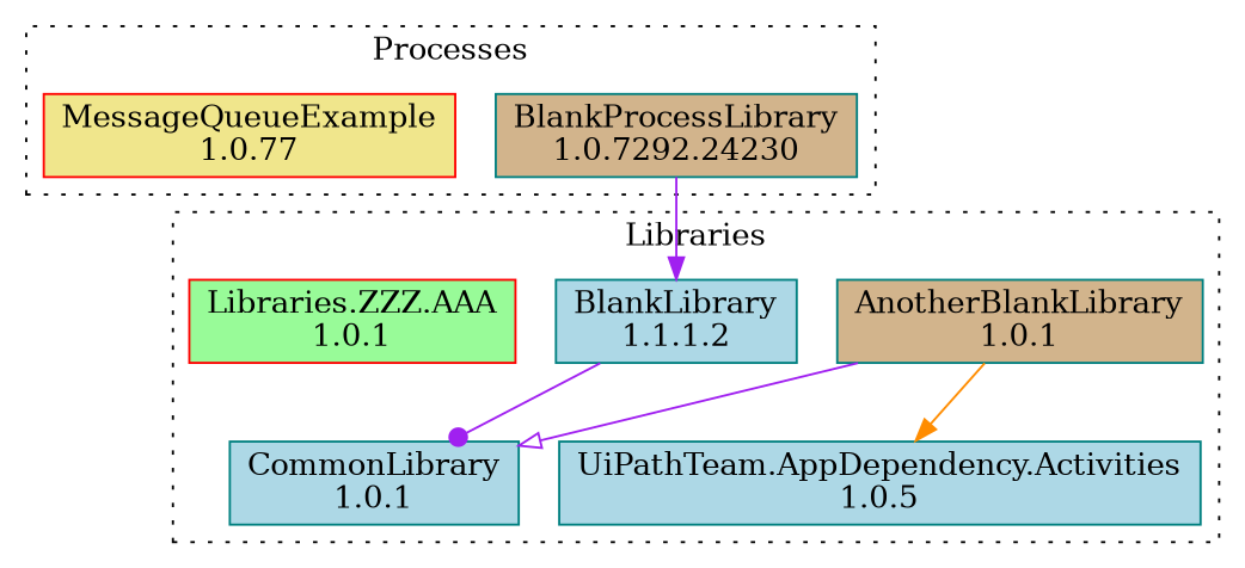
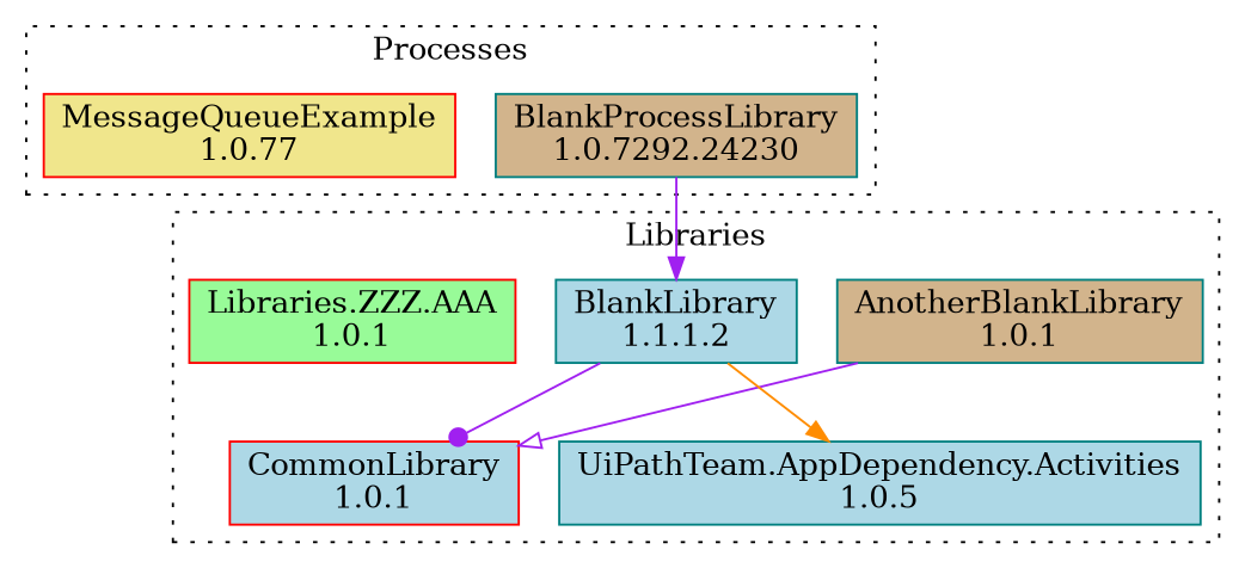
  digraph {
    rankdir=TB
    node [color=teal fillcolor=lightblue fontcolor=black shape=box style=filled]
    edge [arrowhead=normal color=purple]
    "BlankProcessLibrary\n1.0.7292.24230" [fillcolor=tan]
    "MessageQueueExample\n1.0.77" [color=red fillcolor=khaki]
    "AnotherBlankLibrary\n1.0.1" [fillcolor=tan]
    "BlankLibrary\n1.1.1.2"
-   "CommonLibrary\n1.0.1"
+   "CommonLibrary\n1.0.1" [color=red]
    "Libraries.ZZZ.AAA\n1.0.1" [color=red fillcolor=palegreen]
    "UiPathTeam.AppDependency.Activities\n1.0.5"
    subgraph cluster_1 {
      label=Processes
      style=dotted
      "BlankProcessLibrary\n1.0.7292.24230"
      "MessageQueueExample\n1.0.77"
    }
    subgraph cluster_2 {
      label=Libraries
      style=dotted
      "AnotherBlankLibrary\n1.0.1"
      "BlankLibrary\n1.1.1.2"
      "CommonLibrary\n1.0.1"
      "Libraries.ZZZ.AAA\n1.0.1"
      "UiPathTeam.AppDependency.Activities\n1.0.5"
    }
    "BlankProcessLibrary\n1.0.7292.24230" -> "BlankLibrary\n1.1.1.2"
    "AnotherBlankLibrary\n1.0.1" -> "CommonLibrary\n1.0.1" [arrowhead=onormal]
    "BlankLibrary\n1.1.1.2" -> "CommonLibrary\n1.0.1" [arrowhead=dot]
-   "AnotherBlankLibrary\n1.0.1" -> "UiPathTeam.AppDependency.Activities\n1.0.5" [color=darkorange]
+   "BlankLibrary\n1.1.1.2" -> "UiPathTeam.AppDependency.Activities\n1.0.5" [color=darkorange]
  }
